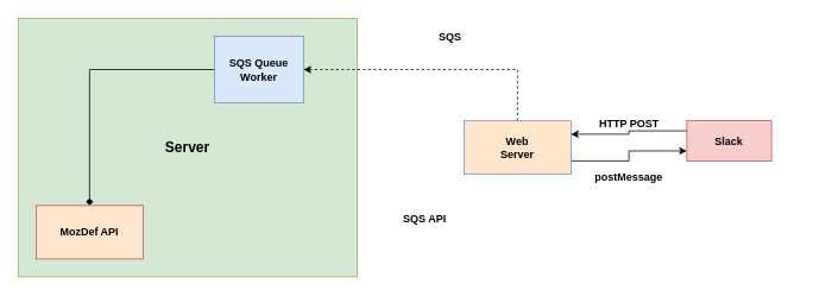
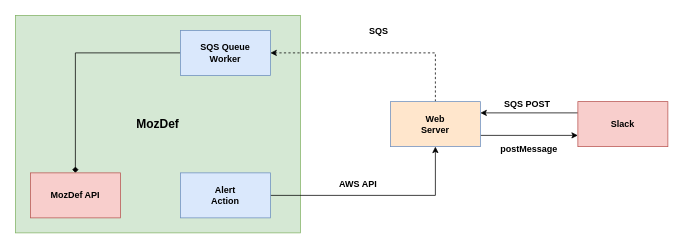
  <mxCell id="0" />
  <mxCell id="1" parent="0" />
- <mxCell id="2" value="Server" style="rounded=0;whiteSpace=wrap;html=1;fontSize=16;fillColor=#d5e8d4;strokeColor=#82b366;fontStyle=1" parent="1" vertex="1"><mxGeometry x="20" y="20" width="380" height="290" as="geometry" /></mxCell>
+ <mxCell id="2" value="MozDef" style="rounded=0;whiteSpace=wrap;html=1;fontSize=16;fillColor=#d5e8d4;strokeColor=#82b366;fontStyle=1" parent="1" vertex="1"><mxGeometry x="20" y="20" width="380" height="290" as="geometry" /></mxCell>
  <mxCell id="3" style="edgeStyle=orthogonalEdgeStyle;rounded=0;orthogonalLoop=1;jettySize=auto;html=1;exitX=0;exitY=0.5;exitDx=0;exitDy=0;entryX=0;entryY=0.5;entryDx=0;entryDy=0;" parent="1" edge="1"><mxGeometry relative="1" as="geometry"><Array as="points"><mxPoint x="40" y="290" /><mxPoint x="40" y="150" /></Array><mxPoint x="120" y="290" as="sourcePoint" /></mxGeometry></mxCell>
  <mxCell id="4" style="edgeStyle=orthogonalEdgeStyle;rounded=0;orthogonalLoop=1;jettySize=auto;html=1;exitX=0.5;exitY=0;exitDx=0;exitDy=0;entryX=1;entryY=0.5;entryDx=0;entryDy=0;dashed=1;" parent="1" source="6" target="10" edge="1"><mxGeometry relative="1" as="geometry" /></mxCell>
  <mxCell id="5" style="edgeStyle=orthogonalEdgeStyle;rounded=0;orthogonalLoop=1;jettySize=auto;html=1;exitX=1;exitY=0.75;exitDx=0;exitDy=0;entryX=0;entryY=0.75;entryDx=0;entryDy=0;" parent="1" source="6" target="8" edge="1"><mxGeometry relative="1" as="geometry" /></mxCell>
  <mxCell id="6" value="Web&lt;br&gt;Server" style="rounded=0;whiteSpace=wrap;html=1;fillColor=#ffe6cc;strokeColor=#6c8ebf;fontStyle=1;" parent="1" vertex="1"><mxGeometry x="520" y="135" width="120" height="60" as="geometry" /></mxCell>
  <mxCell id="7" style="edgeStyle=orthogonalEdgeStyle;rounded=0;orthogonalLoop=1;jettySize=auto;html=1;exitX=0;exitY=0.25;exitDx=0;exitDy=0;entryX=1;entryY=0.25;entryDx=0;entryDy=0;" parent="1" source="8" target="6" edge="1"><mxGeometry relative="1" as="geometry" /></mxCell>
- <mxCell id="8" value="Slack" style="rounded=0;whiteSpace=wrap;html=1;fillColor=#f8cecc;strokeColor=#b85450;fontStyle=1" parent="1" vertex="1"><mxGeometry x="770" y="135" width="95" height="45" as="geometry" /></mxCell>
+ <mxCell id="8" value="Slack" style="rounded=0;whiteSpace=wrap;html=1;fillColor=#f8cecc;strokeColor=#b85450;fontStyle=1" parent="1" vertex="1"><mxGeometry x="770" y="135" width="120" height="60" as="geometry" /></mxCell>
  <mxCell id="9" style="edgeStyle=orthogonalEdgeStyle;rounded=0;orthogonalLoop=1;jettySize=auto;html=1;exitX=0;exitY=0.5;exitDx=0;exitDy=0;entryX=0.5;entryY=0;entryDx=0;entryDy=0;endArrow=diamond;" edge="1" parent="1" source="10" target="13"><mxGeometry relative="1" as="geometry" /></mxCell>
- <mxCell id="10" value="SQS Queue&lt;br&gt;Worker" style="rounded=0;whiteSpace=wrap;html=1;fillColor=#dae8fc;strokeColor=#6c8ebf;fontStyle=1" parent="1" vertex="1"><mxGeometry x="240" y="40" width="100" height="75" as="geometry" /></mxCell>
- <mxCell id="13" value="MozDef API" style="rounded=0;whiteSpace=wrap;html=1;fillColor=#ffe6cc;strokeColor=#b85450;fontStyle=1;" parent="1" vertex="1"><mxGeometry x="40" y="230" width="120" height="60" as="geometry" /></mxCell>
+ <mxCell id="10" value="SQS Queue&lt;br&gt;Worker" style="rounded=0;whiteSpace=wrap;html=1;fillColor=#dae8fc;strokeColor=#6c8ebf;fontStyle=1" parent="1" vertex="1"><mxGeometry x="240" y="40" width="120" height="60" as="geometry" /></mxCell>
+ <mxCell id="11" style="edgeStyle=orthogonalEdgeStyle;rounded=0;orthogonalLoop=1;jettySize=auto;html=1;exitX=1;exitY=0.5;exitDx=0;exitDy=0;entryX=0.5;entryY=1;entryDx=0;entryDy=0;" parent="1" source="12" target="6" edge="1"><mxGeometry relative="1" as="geometry"><mxPoint x="620" y="165" as="targetPoint" /></mxGeometry></mxCell>
+ <mxCell id="12" value="Alert&lt;br&gt;Action" style="rounded=0;whiteSpace=wrap;html=1;fillColor=#dae8fc;strokeColor=#6c8ebf;fontStyle=1" parent="1" vertex="1"><mxGeometry x="240" y="230" width="120" height="60" as="geometry" /></mxCell>
+ <mxCell id="13" value="MozDef API" style="rounded=0;whiteSpace=wrap;html=1;fillColor=#f8cecc;strokeColor=#b85450;fontStyle=1" parent="1" vertex="1"><mxGeometry x="40" y="230" width="120" height="60" as="geometry" /></mxCell>
  <mxCell id="14" value="SQS" style="text;html=1;resizable=0;points=[];autosize=1;align=left;verticalAlign=top;spacingTop=-4;fontStyle=1" parent="1" vertex="1"><mxGeometry x="490" y="31" width="40" height="20" as="geometry" /></mxCell>
- <mxCell id="15" value="SQS API" style="text;html=1;resizable=0;points=[];autosize=1;align=left;verticalAlign=top;spacingTop=-4;fontStyle=1" parent="1" vertex="1"><mxGeometry x="450" y="235" width="70" height="20" as="geometry" /></mxCell>
+ <mxCell id="15" value="AWS API" style="text;html=1;resizable=0;points=[];autosize=1;align=left;verticalAlign=top;spacingTop=-4;fontStyle=1" parent="1" vertex="1"><mxGeometry x="450" y="235" width="70" height="20" as="geometry" /></mxCell>
  <mxCell id="16" value="&lt;font style=&quot;font-size: 12px&quot;&gt;postMessage&lt;/font&gt;" style="text;html=1;resizable=0;points=[];autosize=1;align=left;verticalAlign=top;spacingTop=-4;fontSize=16;strokeWidth=12;fontStyle=1" parent="1" vertex="1"><mxGeometry x="665" y="185" width="90" height="20" as="geometry" /></mxCell>
- <mxCell id="17" value="&lt;font style=&quot;font-size: 12px&quot;&gt;HTTP POST&lt;br&gt;&lt;/font&gt;" style="text;html=1;resizable=0;points=[];autosize=1;align=left;verticalAlign=top;spacingTop=-4;fontSize=16;fontStyle=1" parent="1" vertex="1"><mxGeometry x="670" y="125" width="80" height="20" as="geometry" /></mxCell>
+ <mxCell id="17" value="&lt;font style=&quot;font-size: 12px&quot;&gt;SQS POST&lt;br&gt;&lt;/font&gt;" style="text;html=1;resizable=0;points=[];autosize=1;align=left;verticalAlign=top;spacingTop=-4;fontSize=16;fontStyle=1" parent="1" vertex="1"><mxGeometry x="670" y="125" width="80" height="20" as="geometry" /></mxCell>
